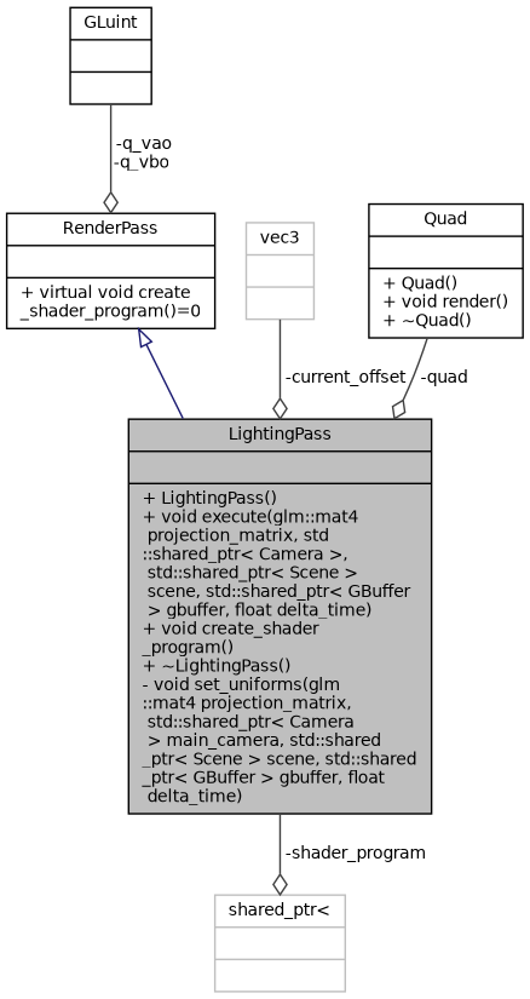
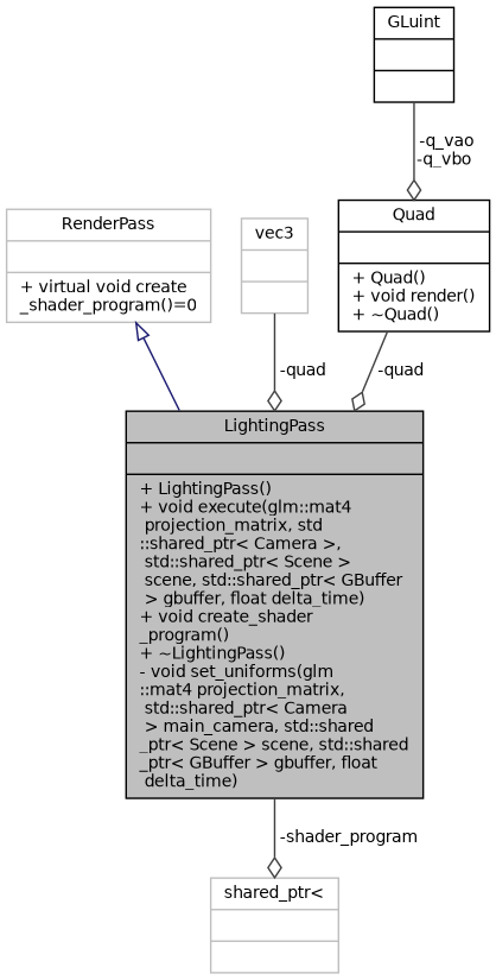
  digraph {
    node [color=black fontname=Helvetica fontsize=10 shape=record]
    edge [arrowhead=odiamond color=grey25 fontname=Helvetica fontsize=10 labelfontname=Helvetica labelfontsize=10 style=solid]
    n1 [fillcolor=grey75 fontcolor=black height=0.2 label="{LightingPass\n||+  LightingPass()\l+ void execute(glm::mat4\l projection_matrix, std\l::shared_ptr\< Camera \>,\l std::shared_ptr\< Scene \>\l scene, std::shared_ptr\< GBuffer\l \> gbuffer, float delta_time)\l+ void create_shader\l_program()\l+  ~LightingPass()\l- void set_uniforms(glm\l::mat4 projection_matrix,\l std::shared_ptr\< Camera\l \> main_camera, std::shared\l_ptr\< Scene \> scene, std::shared\l_ptr\< GBuffer \> gbuffer, float\l delta_time)\l}" style=filled width=0.4]
    n2 [color=grey75 height=0.2 label="{shared_ptr\<\n||}" width=0.4]
-   n3 [height=0.2 label="{RenderPass\n||+ virtual void create\l_shader_program()=0\l}" width=0.4]
+   n3 [color=grey75 height=0.2 label="{RenderPass\n||+ virtual void create\l_shader_program()=0\l}" width=0.4]
    n4 [color=grey75 height=0.2 label="{vec3\n||}" width=0.4]
    n5 [height=0.2 label="{Quad\n||+  Quad()\l+ void render()\l+  ~Quad()\l}" width=0.4]
    n6 [height=0.2 label="{GLuint\n||}" width=0.4]
    n1 -> n2 [label=" -shader_program"]
    n3 -> n1 [arrowtail=onormal color=midnightblue dir=back arrowhead=""]
-   n4 -> n1 [label=" -current_offset"]
+   n4 -> n1 [label=" -quad"]
    n5 -> n1 [label=" -quad"]
-   n6 -> n3 [label=" -q_vao\n-q_vbo"]
+   n6 -> n5 [label=" -q_vao\n-q_vbo"]
  }
